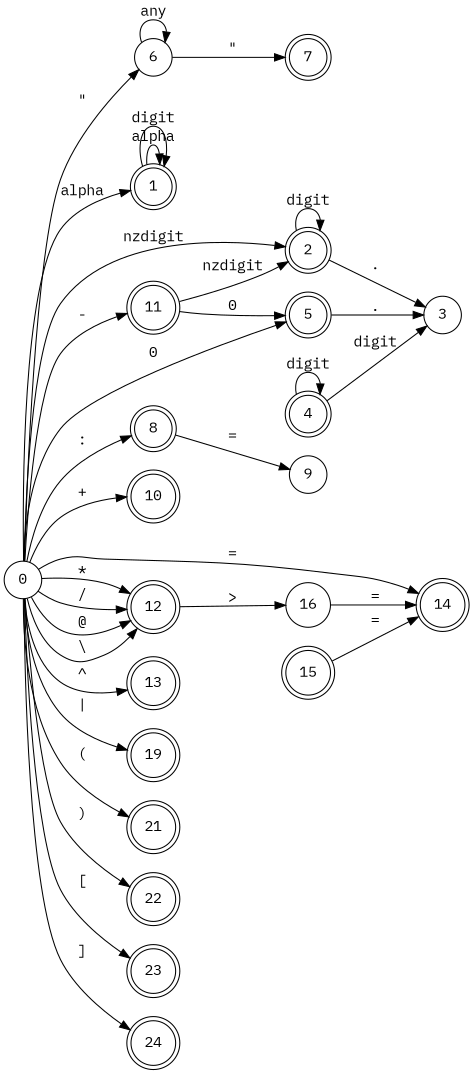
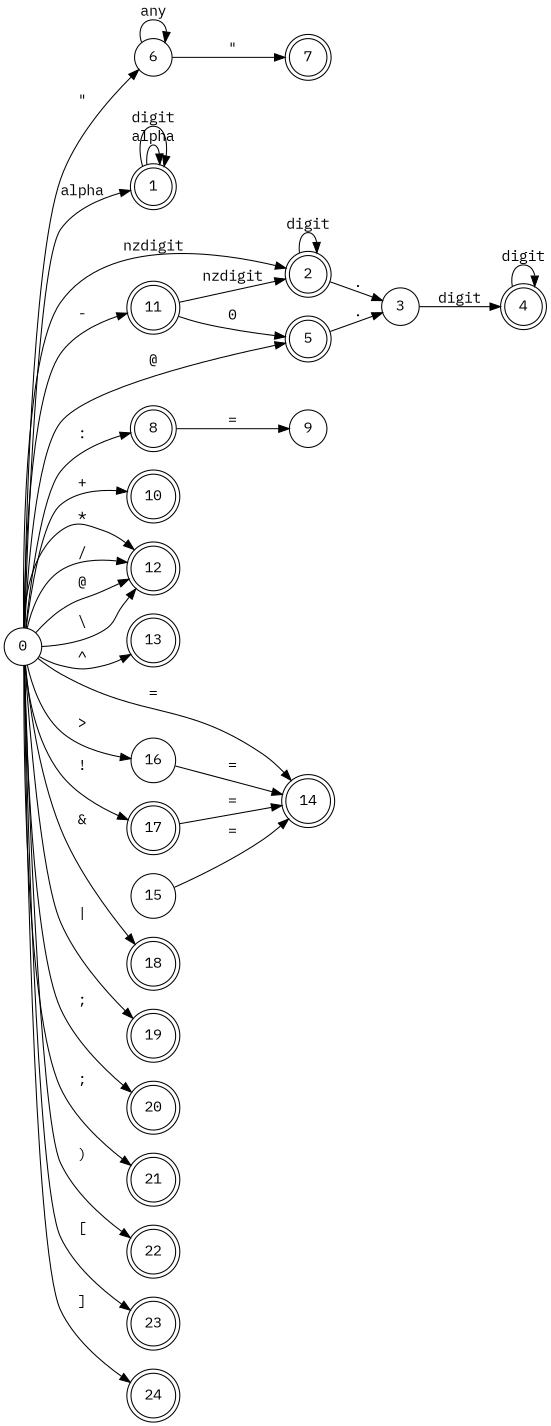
  digraph {
    fontname="IBM Plex Mono"
    rankdir=LR
    node [fontname="IBM Plex Mono" shape=doublecircle]
    edge [fontname="IBM Plex Mono"]
    0 [shape=circle]
    6 [shape=circle]
    1
    2
    5
    8
    10
    11
    12
    13
    14
    16 [shape=circle]
+   17
+   18
    19
+   20
    21
    22
    23
    24
    7
    3 [shape=circle]
    9 [shape=circle]
-   15
+   15 [shape=circle]
    4
    0 -> 6 [label="\""]
    0 -> 1 [label=alpha]
    0 -> 2 [label=nzdigit]
-   0 -> 5 [label=0]
+   0 -> 5 [label="@"]
    0 -> 8 [label=":"]
    0 -> 10 [label="+"]
    0 -> 11 [label="-"]
    0 -> 12 [label="*"]
    0 -> 12 [label="/"]
    0 -> 12 [label="@"]
    0 -> 12 [label="\\"]
    0 -> 13 [label="^"]
    0 -> 14 [label="="]
-   12 -> 16 [label=">"]
+   0 -> 16 [label=">"]
+   0 -> 17 [label="!"]
+   0 -> 18 [label="&"]
    0 -> 19 [label="|"]
-   0 -> 21 [label="("]
+   0 -> 20 [label=";"]
+   0 -> 21 [label=";"]
    0 -> 22 [label=")"]
    0 -> 23 [label="["]
    0 -> 24 [label="]"]
    6 -> 6 [label=any]
    6 -> 7 [label="\""]
    1 -> 1 [label=alpha]
    1 -> 1 [label=digit]
    2 -> 2 [label=digit]
    2 -> 3 [label="."]
    5 -> 3 [label="."]
    8 -> 9 [label="="]
    11 -> 2 [label=nzdigit]
    11 -> 5 [label=0]
    16 -> 14 [label="="]
-   4 -> 3 [label=digit]
+   17 -> 14 [label="="]
+   3 -> 4 [label=digit]
    15 -> 14 [label="="]
    4 -> 4 [label=digit]
  }
